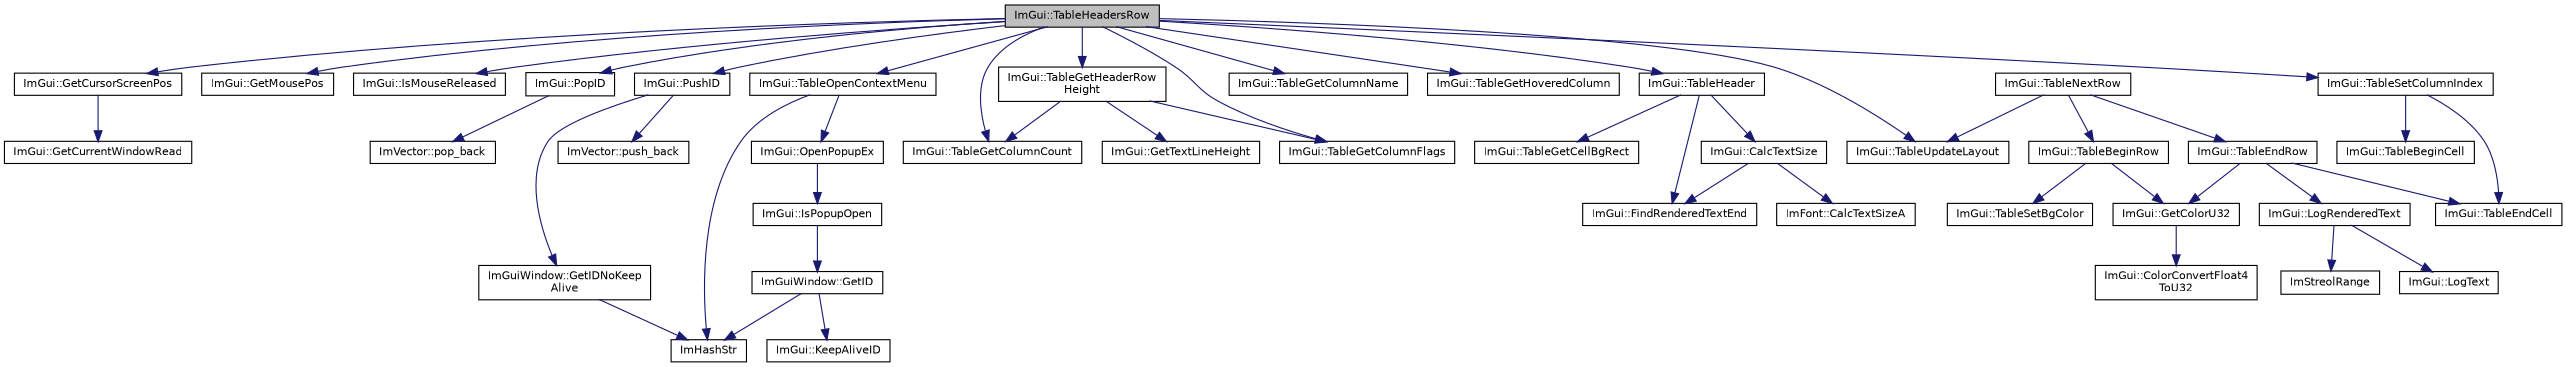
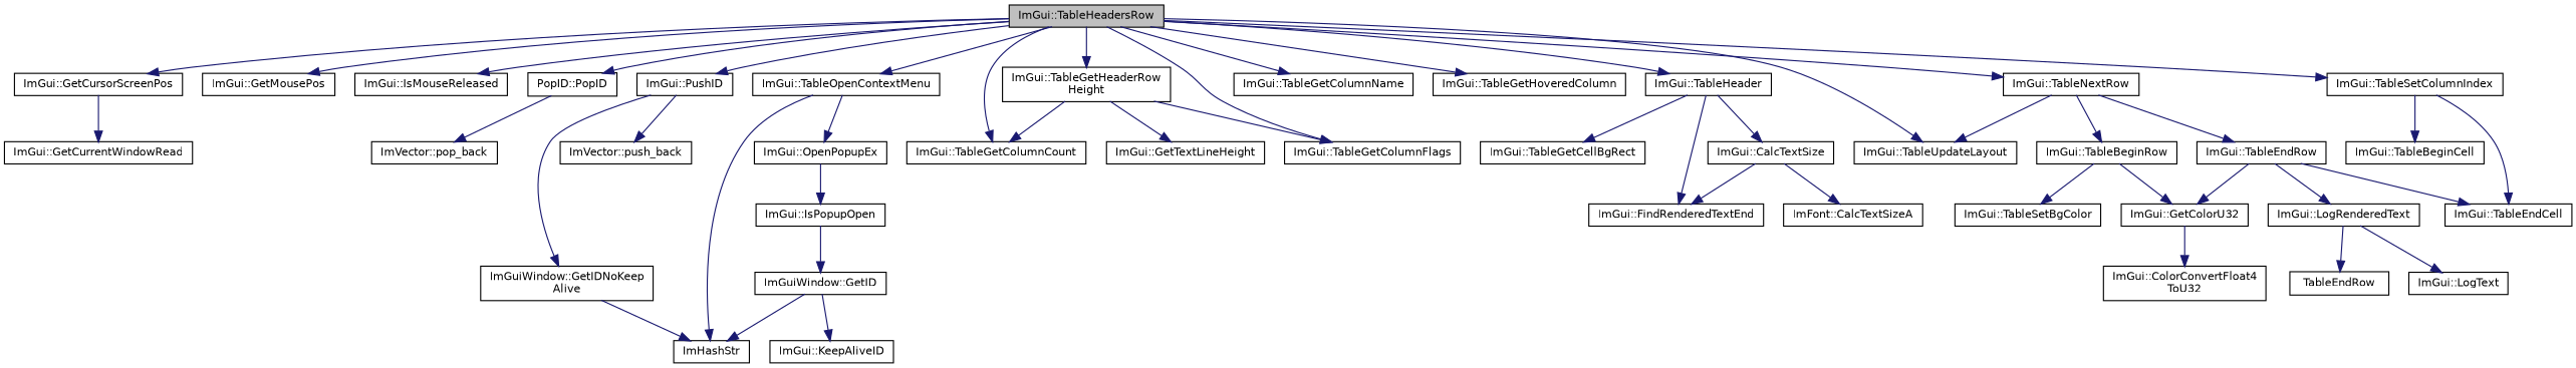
  digraph {
    rankdir=TB
    node [color=black fillcolor=white fontname=Helvetica fontsize=10 shape=record style=filled]
    edge [color=midnightblue fontname=Helvetica fontsize=10 labelfontname=Helvetica labelfontsize=10 style=solid]
    n1 [fillcolor=grey75 fontcolor=black height=0.2 label="ImGui::TableHeadersRow" width=0.4]
    n2 [height=0.2 label="ImGui::GetCursorScreenPos" width=0.4]
    n3 [height=0.2 label="ImGui::GetMousePos" width=0.4]
    n4 [height=0.2 label="ImGui::IsMouseReleased" width=0.4]
-   n5 [height=0.2 label="ImGui::PopID" width=0.4]
+   n5 [height=0.2 label="PopID::PopID" width=0.4]
    n6 [height=0.2 label="ImGui::PushID" width=0.4]
    n7 [height=0.2 label="ImGui::TableGetColumnCount" width=0.4]
    n8 [height=0.2 label="ImGui::TableGetColumnFlags" width=0.4]
    n9 [height=0.2 label="ImGui::TableGetColumnName" width=0.4]
    n10 [height=0.2 label="ImGui::TableGetHeaderRow\lHeight" width=0.4]
    n11 [height=0.2 label="ImGui::TableGetHoveredColumn" width=0.4]
    n12 [height=0.2 label="ImGui::TableHeader" width=0.4]
    n13 [height=0.2 label="ImGui::TableNextRow" width=0.4]
    n14 [height=0.2 label="ImGui::TableUpdateLayout" width=0.4]
    n15 [height=0.2 label="ImGui::TableOpenContextMenu" width=0.4]
    n16 [height=0.2 label="ImGui::TableSetColumnIndex" width=0.4]
    n17 [height=0.2 label="ImGui::GetCurrentWindowRead" width=0.4]
    n18 [height=0.2 label="ImVector::pop_back" width=0.4]
    n19 [height=0.2 label="ImGuiWindow::GetIDNoKeep\lAlive" width=0.4]
    n20 [height=0.2 label="ImVector::push_back" width=0.4]
    n21 [height=0.2 label="ImGui::GetTextLineHeight" width=0.4]
    n22 [height=0.2 label="ImGui::CalcTextSize" width=0.4]
    n23 [height=0.2 label="ImGui::FindRenderedTextEnd" width=0.4]
    n24 [height=0.2 label="ImGui::TableGetCellBgRect" width=0.4]
    n25 [height=0.2 label="ImGui::TableBeginRow" width=0.4]
    n26 [height=0.2 label="ImGui::TableEndRow" width=0.4]
    n27 [height=0.2 label=ImHashStr width=0.4]
    n28 [height=0.2 label="ImGui::OpenPopupEx" width=0.4]
    n29 [height=0.2 label="ImGui::TableEndCell" width=0.4]
    n30 [height=0.2 label="ImGui::TableBeginCell" width=0.4]
    n31 [height=0.2 label="ImFont::CalcTextSizeA" width=0.4]
    n32 [height=0.2 label="ImGui::GetColorU32" width=0.4]
    n33 [height=0.2 label="ImGui::TableSetBgColor" width=0.4]
    n34 [height=0.2 label="ImGui::LogRenderedText" width=0.4]
    n35 [height=0.2 label="ImGui::ColorConvertFloat4\lToU32" width=0.4]
-   n36 [height=0.2 label=ImStreolRange width=0.4]
+   n36 [height=0.2 label=TableEndRow width=0.4]
    n37 [height=0.2 label="ImGui::LogText" width=0.4]
    n38 [height=0.2 label="ImGui::IsPopupOpen" width=0.4]
    n39 [height=0.2 label="ImGuiWindow::GetID" width=0.4]
    n40 [height=0.2 label="ImGui::KeepAliveID" width=0.4]
    n1 -> n2
    n1 -> n3
    n1 -> n4
    n1 -> n5
    n1 -> n6
    n1 -> n7
    n1 -> n8
    n1 -> n9
    n1 -> n10
    n1 -> n11
    n1 -> n12
+   n1 -> n13
    n1 -> n14
    n1 -> n15
    n1 -> n16
    n2 -> n17
    n5 -> n18
    n6 -> n19
    n6 -> n20
    n10 -> n7
    n10 -> n8
    n10 -> n21
    n12 -> n22
    n12 -> n23
    n12 -> n24
    n13 -> n14
    n13 -> n25
    n13 -> n26
    n15 -> n27
    n15 -> n28
    n16 -> n29
    n16 -> n30
    n19 -> n27
    n22 -> n23
    n22 -> n31
    n25 -> n32
    n25 -> n33
    n26 -> n29
    n26 -> n32
    n26 -> n34
    n28 -> n38
    n32 -> n35
    n34 -> n36
    n34 -> n37
    n38 -> n39
    n39 -> n27
    n39 -> n40
  }
